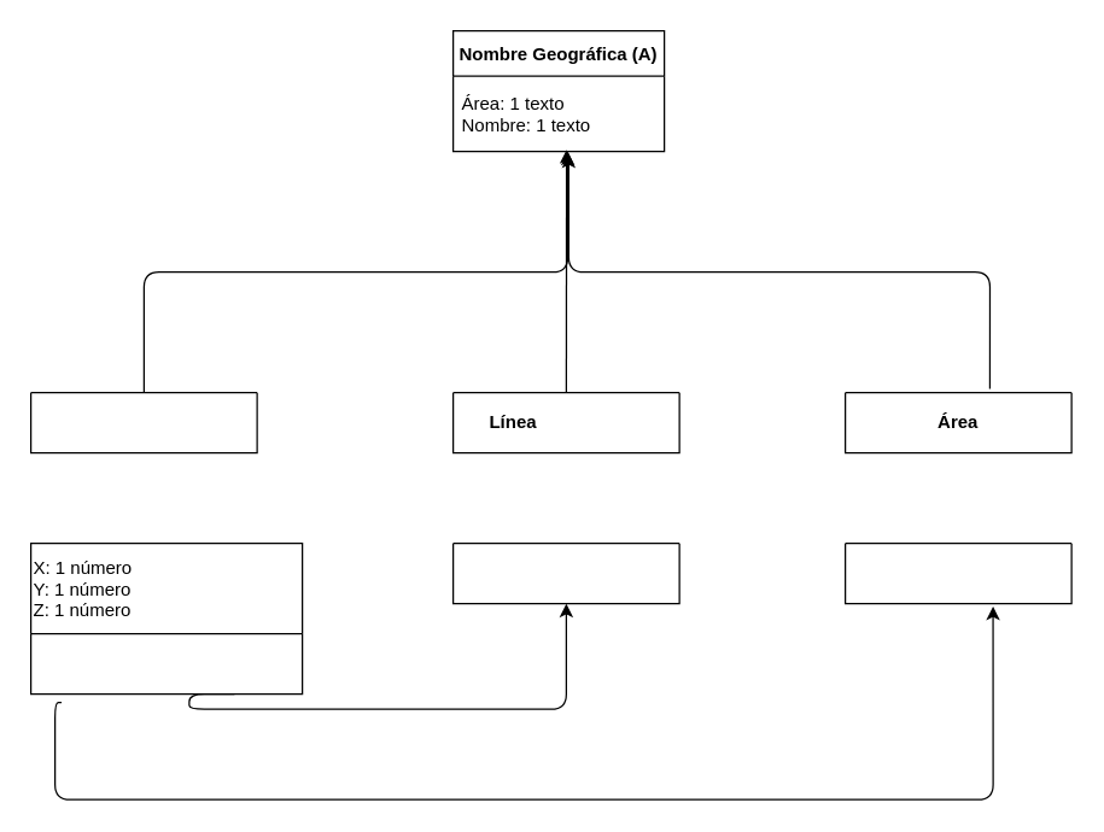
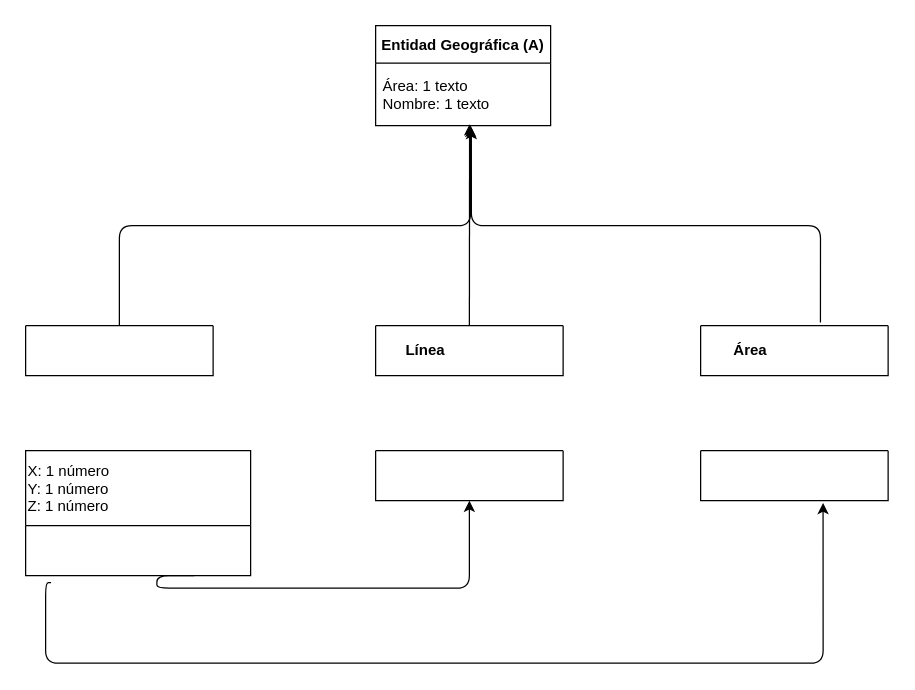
  <mxCell id="0" />
  <mxCell id="1" parent="0" />
- <mxCell id="2" value="Nombre Geográfica (A)" style="swimlane;fontStyle=1;childLayout=stackLayout;horizontal=1;startSize=30;horizontalStack=0;resizeParent=1;resizeParentMax=0;resizeLast=0;collapsible=1;marginBottom=0;" vertex="1" parent="1"><mxGeometry x="300" y="20" width="140" height="80" as="geometry" /></mxCell>
+ <mxCell id="2" value="Entidad Geográfica (A)" style="swimlane;fontStyle=1;childLayout=stackLayout;horizontal=1;startSize=30;horizontalStack=0;resizeParent=1;resizeParentMax=0;resizeLast=0;collapsible=1;marginBottom=0;" vertex="1" parent="1"><mxGeometry x="300" y="20" width="140" height="80" as="geometry" /></mxCell>
  <mxCell id="3" value="Área: 1 texto&#10;Nombre: 1 texto" style="text;strokeColor=none;fillColor=none;align=left;verticalAlign=middle;spacingLeft=4;spacingRight=4;overflow=hidden;points=[[0,0.5],[1,0.5]];portConstraint=eastwest;rotatable=0;" vertex="1" parent="2"><mxGeometry y="30" width="140" height="50" as="geometry" /></mxCell>
  <mxCell id="4" value="X: 1 número&#10;Y: 1 número&#10;Z: 1 número" style="swimlane;fontStyle=0;childLayout=stackLayout;horizontal=1;startSize=60;horizontalStack=0;resizeParent=1;resizeParentMax=0;resizeLast=0;collapsible=1;marginBottom=0;align=left;" vertex="1" parent="1"><mxGeometry x="20" y="360" width="180" height="100" as="geometry" /></mxCell>
  <mxCell id="5" value="" style="swimlane;startSize=0;" vertex="1" parent="1"><mxGeometry x="20" y="260" width="150" height="40" as="geometry" /></mxCell>
  <mxCell id="6" value="" style="swimlane;startSize=0;" vertex="1" parent="1"><mxGeometry x="300" y="260" width="150" height="40" as="geometry" /></mxCell>
  <mxCell id="7" value="&lt;b&gt;Línea&lt;/b&gt;" style="text;html=1;strokeColor=none;fillColor=none;align=center;verticalAlign=middle;whiteSpace=wrap;rounded=0;" vertex="1" parent="6"><mxGeometry x="10" y="5" width="60" height="30" as="geometry" /></mxCell>
  <mxCell id="8" value="" style="swimlane;startSize=0;" vertex="1" parent="1"><mxGeometry x="560" y="260" width="150" height="40" as="geometry" /></mxCell>
- <mxCell id="9" value="&lt;b&gt;Área&lt;/b&gt;" style="text;html=1;strokeColor=none;fillColor=none;align=center;verticalAlign=middle;whiteSpace=wrap;rounded=0;" vertex="1" parent="8"><mxGeometry x="45" y="5" width="60" height="30" as="geometry" /></mxCell>
+ <mxCell id="9" value="&lt;b&gt;Área&lt;/b&gt;" style="text;html=1;strokeColor=none;fillColor=none;align=center;verticalAlign=middle;whiteSpace=wrap;rounded=0;" vertex="1" parent="8"><mxGeometry x="10" y="5" width="60" height="30" as="geometry" /></mxCell>
  <mxCell id="10" value="" style="swimlane;startSize=0;" vertex="1" parent="1"><mxGeometry x="300" y="360" width="150" height="40" as="geometry" /></mxCell>
  <mxCell id="11" value="" style="swimlane;startSize=0;" vertex="1" parent="1"><mxGeometry x="560" y="360" width="150" height="40" as="geometry" /></mxCell>
  <mxCell id="12" value="" style="edgeStyle=segmentEdgeStyle;endArrow=classic;html=1;exitX=0.5;exitY=0;exitDx=0;exitDy=0;" edge="1" parent="1" source="5"><mxGeometry width="50" height="50" relative="1" as="geometry"><mxPoint x="190" y="290" as="sourcePoint" /><mxPoint x="376" y="100" as="targetPoint" /><Array as="points"><mxPoint x="95" y="180" /><mxPoint x="376" y="180" /></Array></mxGeometry></mxCell>
  <mxCell id="13" value="" style="edgeStyle=segmentEdgeStyle;endArrow=classic;html=1;entryX=0.537;entryY=0.979;entryDx=0;entryDy=0;entryPerimeter=0;exitX=0.5;exitY=0;exitDx=0;exitDy=0;" edge="1" parent="1" source="6" target="3"><mxGeometry width="50" height="50" relative="1" as="geometry"><mxPoint x="190" y="290" as="sourcePoint" /><mxPoint x="240" y="240" as="targetPoint" /></mxGeometry></mxCell>
  <mxCell id="14" value="" style="edgeStyle=segmentEdgeStyle;endArrow=classic;html=1;entryX=0.547;entryY=1.038;entryDx=0;entryDy=0;entryPerimeter=0;exitX=0.639;exitY=-0.064;exitDx=0;exitDy=0;exitPerimeter=0;" edge="1" parent="1" source="8" target="3"><mxGeometry width="50" height="50" relative="1" as="geometry"><mxPoint x="410" y="180" as="sourcePoint" /><mxPoint x="460" y="130" as="targetPoint" /><Array as="points"><mxPoint x="656" y="180" /><mxPoint x="377" y="180" /></Array></mxGeometry></mxCell>
  <mxCell id="15" value="" style="edgeStyle=segmentEdgeStyle;endArrow=classic;html=1;exitX=0.113;exitY=1.056;exitDx=0;exitDy=0;exitPerimeter=0;entryX=0.653;entryY=1.047;entryDx=0;entryDy=0;entryPerimeter=0;" edge="1" parent="1" source="4" target="11"><mxGeometry width="50" height="50" relative="1" as="geometry"><mxPoint x="220" y="410" as="sourcePoint" /><mxPoint x="270" y="360" as="targetPoint" /><Array as="points"><mxPoint x="36" y="530" /><mxPoint x="658" y="530" /></Array></mxGeometry></mxCell>
  <mxCell id="16" value="" style="edgeStyle=segmentEdgeStyle;endArrow=classic;html=1;exitX=0.75;exitY=1;exitDx=0;exitDy=0;entryX=0.5;entryY=1;entryDx=0;entryDy=0;" edge="1" parent="1" source="4" target="10"><mxGeometry width="50" height="50" relative="1" as="geometry"><mxPoint x="200" y="410" as="sourcePoint" /><mxPoint x="250" y="360" as="targetPoint" /><Array as="points"><mxPoint x="125" y="470" /><mxPoint x="375" y="470" /></Array></mxGeometry></mxCell>
